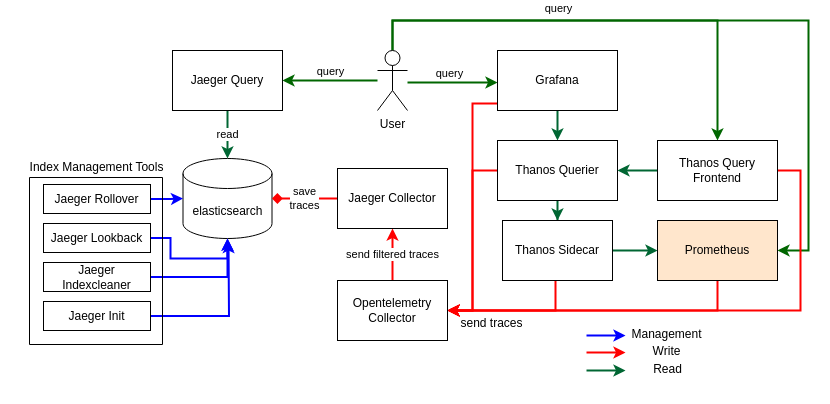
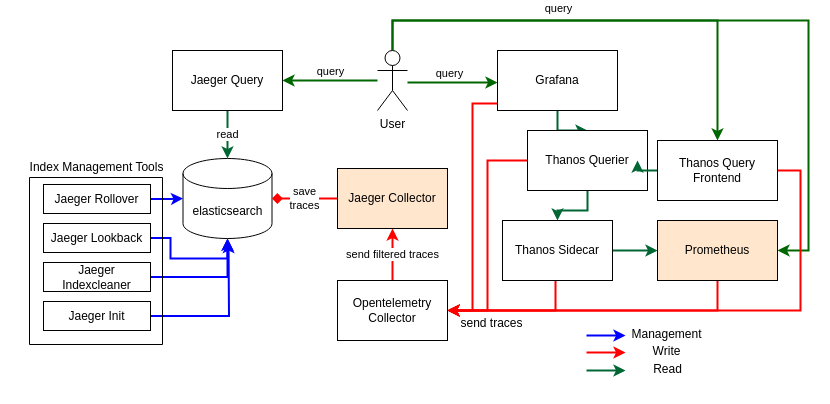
  <mxCell id="0" />
  <mxCell id="1" parent="0" />
  <mxCell id="2" style="edgeStyle=orthogonalEdgeStyle;rounded=0;orthogonalLoop=1;jettySize=auto;html=1;strokeColor=#006600;strokeWidth=2;" parent="1" source="8" target="11" edge="1"><mxGeometry relative="1" as="geometry"><Array as="points"><mxPoint x="459" y="82" /><mxPoint x="459" y="82" /></Array></mxGeometry></mxCell>
  <mxCell id="3" value="query" style="edgeLabel;html=1;align=center;verticalAlign=middle;resizable=0;points=[];" parent="2" vertex="1" connectable="0"><mxGeometry x="0.022" y="-1" relative="1" as="geometry"><mxPoint x="-5" y="-11" as="offset" /></mxGeometry></mxCell>
  <mxCell id="4" style="edgeStyle=orthogonalEdgeStyle;rounded=0;orthogonalLoop=1;jettySize=auto;html=1;strokeColor=#006600;strokeWidth=2;" parent="1" source="8" target="22" edge="1"><mxGeometry relative="1" as="geometry"><Array as="points"><mxPoint x="392" y="20" /><mxPoint x="717" y="20" /></Array></mxGeometry></mxCell>
  <mxCell id="5" value="query" style="edgeLabel;html=1;align=center;verticalAlign=middle;resizable=0;points=[];" parent="4" vertex="1" connectable="0"><mxGeometry x="-0.251" y="3" relative="1" as="geometry"><mxPoint x="17" y="-10" as="offset" /></mxGeometry></mxCell>
  <mxCell id="6" value="query" style="edgeStyle=orthogonalEdgeStyle;rounded=0;orthogonalLoop=1;jettySize=auto;html=1;entryX=1;entryY=0.5;entryDx=0;entryDy=0;strokeColor=#006600;strokeWidth=2;" edge="1" parent="1" source="8" target="27"><mxGeometry x="-0.011" y="-9" relative="1" as="geometry"><mxPoint as="offset" /></mxGeometry></mxCell>
  <mxCell id="7" style="edgeStyle=orthogonalEdgeStyle;rounded=0;orthogonalLoop=1;jettySize=auto;html=1;entryX=1;entryY=0.5;entryDx=0;entryDy=0;strokeColor=#006600;strokeWidth=2;" edge="1" parent="1" source="8" target="19"><mxGeometry relative="1" as="geometry"><Array as="points"><mxPoint x="392" y="20" /><mxPoint x="808" y="20" /><mxPoint x="808" y="250" /></Array></mxGeometry></mxCell>
  <mxCell id="8" value="User" style="shape=umlActor;verticalLabelPosition=bottom;verticalAlign=top;html=1;outlineConnect=0;" parent="1" vertex="1"><mxGeometry x="377" y="50" width="30" height="60" as="geometry" /></mxCell>
  <mxCell id="9" style="edgeStyle=orthogonalEdgeStyle;rounded=0;orthogonalLoop=1;jettySize=auto;html=1;strokeColor=#006633;strokeWidth=2;" parent="1" source="11" target="14" edge="1"><mxGeometry relative="1" as="geometry" /></mxCell>
  <mxCell id="10" style="edgeStyle=orthogonalEdgeStyle;rounded=0;orthogonalLoop=1;jettySize=auto;html=1;entryX=1;entryY=0.5;entryDx=0;entryDy=0;strokeColor=#FF0000;strokeWidth=2;" parent="1" source="11" target="24" edge="1"><mxGeometry relative="1" as="geometry"><Array as="points"><mxPoint x="472" y="103" /><mxPoint x="472" y="310" /></Array></mxGeometry></mxCell>
  <mxCell id="11" value="Grafana" style="rounded=0;whiteSpace=wrap;html=1;" parent="1" vertex="1"><mxGeometry x="497" y="50" width="120" height="60" as="geometry" /></mxCell>
  <mxCell id="12" style="edgeStyle=orthogonalEdgeStyle;rounded=0;orthogonalLoop=1;jettySize=auto;html=1;strokeColor=#006633;strokeWidth=2;" parent="1" source="14" target="17" edge="1"><mxGeometry relative="1" as="geometry" /></mxCell>
  <mxCell id="13" style="edgeStyle=orthogonalEdgeStyle;rounded=0;orthogonalLoop=1;jettySize=auto;html=1;entryX=1;entryY=0.5;entryDx=0;entryDy=0;strokeColor=#FF0000;strokeWidth=2;" parent="1" source="14" target="24" edge="1"><mxGeometry relative="1" as="geometry" /></mxCell>
- <mxCell id="14" value="Thanos Querier" style="rounded=0;whiteSpace=wrap;html=1;" parent="1" vertex="1"><mxGeometry x="497" y="140" width="120" height="60" as="geometry" /></mxCell>
+ <mxCell id="14" value="Thanos Querier" style="rounded=0;whiteSpace=wrap;html=1;" parent="1" vertex="1"><mxGeometry x="527" y="130" width="120" height="60" as="geometry" /></mxCell>
  <mxCell id="15" style="edgeStyle=orthogonalEdgeStyle;rounded=0;orthogonalLoop=1;jettySize=auto;html=1;entryX=0;entryY=0.5;entryDx=0;entryDy=0;strokeColor=#006633;strokeWidth=2;" parent="1" source="17" target="19" edge="1"><mxGeometry relative="1" as="geometry" /></mxCell>
  <mxCell id="16" style="edgeStyle=orthogonalEdgeStyle;rounded=0;orthogonalLoop=1;jettySize=auto;html=1;entryX=1;entryY=0.5;entryDx=0;entryDy=0;strokeColor=#FF0000;strokeWidth=2;" parent="1" source="17" target="24" edge="1"><mxGeometry relative="1" as="geometry"><Array as="points"><mxPoint x="555" y="310" /></Array></mxGeometry></mxCell>
  <mxCell id="17" value="Thanos Sidecar" style="rounded=0;whiteSpace=wrap;html=1;" parent="1" vertex="1"><mxGeometry x="502" y="220" width="110" height="60" as="geometry" /></mxCell>
  <mxCell id="18" style="edgeStyle=orthogonalEdgeStyle;rounded=0;orthogonalLoop=1;jettySize=auto;html=1;entryX=1;entryY=0.5;entryDx=0;entryDy=0;strokeColor=#FF0000;strokeWidth=2;" parent="1" source="19" target="24" edge="1"><mxGeometry relative="1" as="geometry"><Array as="points"><mxPoint x="717" y="310" /></Array></mxGeometry></mxCell>
  <mxCell id="19" value="Prometheus" style="rounded=0;whiteSpace=wrap;html=1;fillColor=#ffe6cc;" parent="1" vertex="1"><mxGeometry x="657" y="220" width="120" height="60" as="geometry" /></mxCell>
  <mxCell id="20" style="edgeStyle=orthogonalEdgeStyle;rounded=0;orthogonalLoop=1;jettySize=auto;html=1;strokeColor=#006633;strokeWidth=2;" parent="1" source="22" target="14" edge="1"><mxGeometry relative="1" as="geometry" /></mxCell>
  <mxCell id="21" style="edgeStyle=orthogonalEdgeStyle;rounded=0;orthogonalLoop=1;jettySize=auto;html=1;entryX=1;entryY=0.5;entryDx=0;entryDy=0;strokeColor=#FF0000;strokeWidth=2;" parent="1" source="22" target="24" edge="1"><mxGeometry relative="1" as="geometry"><Array as="points"><mxPoint x="800" y="170" /><mxPoint x="800" y="310" /></Array></mxGeometry></mxCell>
  <mxCell id="22" value="Thanos Query Frontend" style="rounded=0;whiteSpace=wrap;html=1;" parent="1" vertex="1"><mxGeometry x="657" y="140" width="120" height="60" as="geometry" /></mxCell>
  <mxCell id="23" value="send filtered traces" style="edgeStyle=orthogonalEdgeStyle;rounded=0;orthogonalLoop=1;jettySize=auto;html=1;strokeColor=#FF0000;strokeWidth=2;" edge="1" parent="1" source="24" target="30"><mxGeometry relative="1" as="geometry" /></mxCell>
  <mxCell id="24" value="Opentelemetry Collector" style="rounded=0;whiteSpace=wrap;html=1;" parent="1" vertex="1"><mxGeometry x="337" y="280" width="110" height="60" as="geometry" /></mxCell>
  <mxCell id="25" value="send traces" style="text;html=1;align=center;verticalAlign=middle;resizable=0;points=[];autosize=1;strokeColor=none;fillColor=none;" parent="1" vertex="1"><mxGeometry x="451" y="310" width="80" height="26" as="geometry" /></mxCell>
  <mxCell id="26" value="read" style="edgeStyle=orthogonalEdgeStyle;rounded=0;orthogonalLoop=1;jettySize=auto;html=1;strokeColor=#006633;strokeWidth=2;" edge="1" parent="1" source="27" target="28"><mxGeometry relative="1" as="geometry" /></mxCell>
  <mxCell id="27" value="Jaeger Query" style="rounded=0;whiteSpace=wrap;html=1;" parent="1" vertex="1"><mxGeometry x="172" y="50" width="110" height="60" as="geometry" /></mxCell>
  <mxCell id="28" value="elasticsearch" style="shape=cylinder3;whiteSpace=wrap;html=1;boundedLbl=1;backgroundOutline=1;size=15;" vertex="1" parent="1"><mxGeometry x="182.5" y="158" width="89" height="80" as="geometry" /></mxCell>
  <mxCell id="29" value="save &lt;br&gt;traces" style="edgeStyle=orthogonalEdgeStyle;rounded=0;orthogonalLoop=1;jettySize=auto;html=1;strokeColor=#FF0000;strokeWidth=2;endArrow=diamond;" edge="1" parent="1" source="30" target="28"><mxGeometry relative="1" as="geometry" /></mxCell>
- <mxCell id="30" value="Jaeger Collector" style="rounded=0;whiteSpace=wrap;html=1;" vertex="1" parent="1"><mxGeometry x="337" y="168" width="110" height="60" as="geometry" /></mxCell>
+ <mxCell id="30" value="Jaeger Collector" style="rounded=0;whiteSpace=wrap;html=1;fillColor=#ffe6cc;" vertex="1" parent="1"><mxGeometry x="337" y="168" width="110" height="60" as="geometry" /></mxCell>
  <mxCell id="31" style="edgeStyle=orthogonalEdgeStyle;rounded=0;orthogonalLoop=1;jettySize=auto;html=1;entryX=0;entryY=0.5;entryDx=0;entryDy=0;entryPerimeter=0;strokeColor=#0000FF;strokeWidth=2;" edge="1" parent="1" source="32" target="28"><mxGeometry relative="1" as="geometry" /></mxCell>
  <mxCell id="32" value="Jaeger Rollover" style="rounded=0;whiteSpace=wrap;html=1;" vertex="1" parent="1"><mxGeometry x="43" y="184" width="107" height="29" as="geometry" /></mxCell>
  <mxCell id="33" style="edgeStyle=orthogonalEdgeStyle;rounded=0;orthogonalLoop=1;jettySize=auto;html=1;entryX=0.5;entryY=1;entryDx=0;entryDy=0;entryPerimeter=0;strokeColor=#0000FF;strokeWidth=2;" edge="1" parent="1" source="34" target="28"><mxGeometry relative="1" as="geometry" /></mxCell>
  <mxCell id="34" value="Jaeger Lookback" style="rounded=0;whiteSpace=wrap;html=1;" vertex="1" parent="1"><mxGeometry x="43" y="223" width="107" height="29" as="geometry" /></mxCell>
  <mxCell id="35" style="edgeStyle=orthogonalEdgeStyle;rounded=0;orthogonalLoop=1;jettySize=auto;html=1;entryX=0.5;entryY=1;entryDx=0;entryDy=0;entryPerimeter=0;strokeColor=#0000FF;strokeWidth=2;" edge="1" parent="1" source="36" target="28"><mxGeometry relative="1" as="geometry" /></mxCell>
  <mxCell id="36" value="Jaeger Indexcleaner" style="rounded=0;whiteSpace=wrap;html=1;" vertex="1" parent="1"><mxGeometry x="43" y="262" width="107" height="29" as="geometry" /></mxCell>
  <mxCell id="37" style="edgeStyle=orthogonalEdgeStyle;rounded=0;orthogonalLoop=1;jettySize=auto;html=1;strokeColor=#0000FF;strokeWidth=2;" edge="1" parent="1" source="38"><mxGeometry relative="1" as="geometry"><mxPoint x="228" y="240.6" as="targetPoint" /></mxGeometry></mxCell>
  <mxCell id="38" value="Jaeger Init" style="rounded=0;whiteSpace=wrap;html=1;" vertex="1" parent="1"><mxGeometry x="43" y="301" width="107" height="29" as="geometry" /></mxCell>
  <mxCell id="39" value="" style="swimlane;startSize=0;" vertex="1" parent="1"><mxGeometry x="29" y="177" width="133" height="167" as="geometry" /></mxCell>
  <mxCell id="40" value="Index Management Tools" style="text;html=1;align=center;verticalAlign=middle;resizable=0;points=[];autosize=1;strokeColor=none;fillColor=none;" vertex="1" parent="1"><mxGeometry x="20" y="154" width="152" height="26" as="geometry" /></mxCell>
  <mxCell id="41" value="" style="endArrow=classic;html=1;rounded=0;strokeColor=#0000FF;strokeWidth=2;" edge="1" parent="1"><mxGeometry width="50" height="50" relative="1" as="geometry"><mxPoint x="586" y="335" as="sourcePoint" /><mxPoint x="625" y="335" as="targetPoint" /></mxGeometry></mxCell>
  <mxCell id="42" value="Management" style="text;html=1;align=center;verticalAlign=middle;resizable=0;points=[];autosize=1;strokeColor=none;fillColor=none;" vertex="1" parent="1"><mxGeometry x="622" y="321" width="88" height="26" as="geometry" /></mxCell>
  <mxCell id="43" value="" style="endArrow=classic;html=1;rounded=0;strokeColor=#FF0000;strokeWidth=2;" edge="1" parent="1"><mxGeometry width="50" height="50" relative="1" as="geometry"><mxPoint x="586" y="352" as="sourcePoint" /><mxPoint x="625" y="352" as="targetPoint" /></mxGeometry></mxCell>
  <mxCell id="44" value="Write" style="text;html=1;align=center;verticalAlign=middle;resizable=0;points=[];autosize=1;strokeColor=none;fillColor=none;" vertex="1" parent="1"><mxGeometry x="643" y="338" width="46" height="26" as="geometry" /></mxCell>
  <mxCell id="45" value="" style="endArrow=classic;html=1;rounded=0;strokeColor=#006633;strokeWidth=2;" edge="1" parent="1"><mxGeometry width="50" height="50" relative="1" as="geometry"><mxPoint x="586" y="370" as="sourcePoint" /><mxPoint x="625" y="370" as="targetPoint" /></mxGeometry></mxCell>
  <mxCell id="46" value="Read" style="text;html=1;align=center;verticalAlign=middle;resizable=0;points=[];autosize=1;strokeColor=none;fillColor=none;" vertex="1" parent="1"><mxGeometry x="643" y="356" width="47" height="26" as="geometry" /></mxCell>
